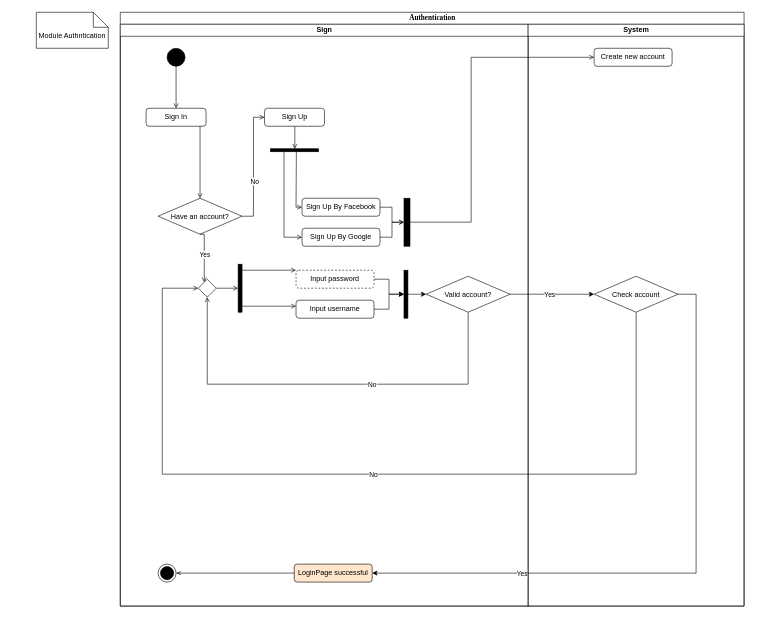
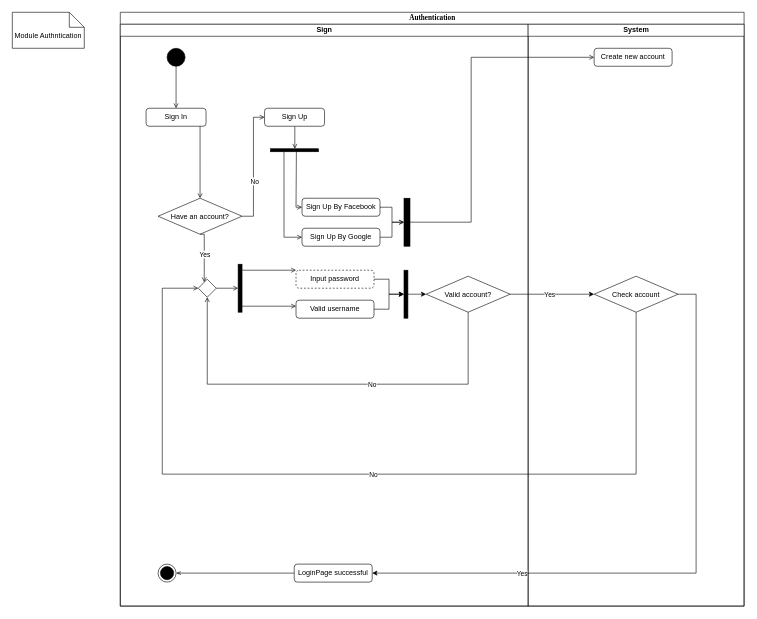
  <mxCell id="0" />
  <mxCell id="1" parent="0" />
  <mxCell id="2" value="Authentication" style="swimlane;html=1;childLayout=stackLayout;startSize=20;rounded=0;shadow=0;comic=0;labelBackgroundColor=none;strokeWidth=1;fontFamily=Verdana;fontSize=12;align=center;resizeWidth=1;resizeHeight=1;" parent="1" vertex="1"><mxGeometry x="200" y="20" width="1040" height="990" as="geometry" /></mxCell>
  <mxCell id="3" style="edgeStyle=elbowEdgeStyle;rounded=0;orthogonalLoop=1;jettySize=auto;html=1;endArrow=open;endFill=0;exitX=0.713;exitY=0.499;exitDx=0;exitDy=0;exitPerimeter=0;" edge="1" parent="2" source="18" target="42"><mxGeometry relative="1" as="geometry"><mxPoint x="543.88" y="381.47" as="sourcePoint" /><mxPoint x="480.0" y="435.53" as="targetPoint" /><Array as="points"><mxPoint x="585" y="230" /></Array></mxGeometry></mxCell>
  <mxCell id="4" value="Sign" style="swimlane;html=1;startSize=20;" parent="2" vertex="1"><mxGeometry y="20" width="680" height="970" as="geometry" /></mxCell>
  <mxCell id="5" style="edgeStyle=orthogonalEdgeStyle;rounded=0;orthogonalLoop=1;jettySize=auto;html=1;endArrow=open;endFill=0;" parent="4" source="6" edge="1"><mxGeometry relative="1" as="geometry"><mxPoint x="93" y="140" as="targetPoint" /></mxGeometry></mxCell>
  <mxCell id="6" value="" style="ellipse;fillColor=strokeColor;html=1;" parent="4" vertex="1"><mxGeometry x="78" y="40" width="30" height="30" as="geometry" /></mxCell>
  <mxCell id="7" value="Sign In" style="html=1;rounded=1;absoluteArcSize=1;arcSize=10;whiteSpace=wrap;" vertex="1" parent="4"><mxGeometry x="43" y="140" width="100" height="30" as="geometry" /></mxCell>
  <mxCell id="8" value="Have an account?" style="rhombus;" vertex="1" parent="4"><mxGeometry x="63" y="290" width="140" height="60" as="geometry" /></mxCell>
  <mxCell id="9" style="edgeStyle=elbowEdgeStyle;rounded=0;orthogonalLoop=1;jettySize=auto;html=1;endArrow=open;endFill=0;entryX=0.5;entryY=0;entryDx=0;entryDy=0;" edge="1" parent="4" source="7" target="8"><mxGeometry relative="1" as="geometry"><mxPoint x="163" y="160" as="sourcePoint" /><mxPoint x="163" y="230" as="targetPoint" /></mxGeometry></mxCell>
  <mxCell id="10" style="edgeStyle=elbowEdgeStyle;rounded=0;orthogonalLoop=1;jettySize=auto;html=1;endArrow=open;endFill=0;" edge="1" parent="4" source="8" target="15"><mxGeometry relative="1" as="geometry"><mxPoint x="193" y="220" as="sourcePoint" /><mxPoint x="273" y="230" as="targetPoint" /></mxGeometry></mxCell>
  <mxCell id="11" value="No" style="edgeLabel;html=1;align=center;verticalAlign=middle;resizable=0;points=[];" vertex="1" connectable="0" parent="10"><mxGeometry x="-0.233" y="-1" relative="1" as="geometry"><mxPoint as="offset" /></mxGeometry></mxCell>
  <mxCell id="12" style="edgeStyle=elbowEdgeStyle;rounded=0;orthogonalLoop=1;jettySize=auto;html=1;endArrow=open;endFill=0;exitX=0.841;exitY=0.72;exitDx=0;exitDy=0;exitPerimeter=0;" edge="1" parent="4" source="13" target="16"><mxGeometry relative="1" as="geometry"><mxPoint x="273" y="220" as="sourcePoint" /><Array as="points"><mxPoint x="273" y="280" /></Array></mxGeometry></mxCell>
  <mxCell id="13" value="" style="html=1;points=[];perimeter=orthogonalPerimeter;fillColor=strokeColor;rotation=90;" vertex="1" parent="4"><mxGeometry x="288" y="170" width="5" height="80" as="geometry" /></mxCell>
  <mxCell id="14" value="" style="edgeStyle=elbowEdgeStyle;rounded=0;orthogonalLoop=1;jettySize=auto;html=1;endArrow=open;endFill=0;" edge="1" parent="4" source="15" target="13"><mxGeometry relative="1" as="geometry" /></mxCell>
  <mxCell id="15" value="Sign Up" style="html=1;rounded=1;absoluteArcSize=1;arcSize=10;whiteSpace=wrap;" vertex="1" parent="4"><mxGeometry x="240.5" y="140" width="100" height="30" as="geometry" /></mxCell>
  <mxCell id="16" value="Sign Up By Google" style="html=1;rounded=1;absoluteArcSize=1;arcSize=10;whiteSpace=wrap;" vertex="1" parent="4"><mxGeometry x="303" y="340" width="130" height="30" as="geometry" /></mxCell>
  <mxCell id="17" value="Sign Up By Facebook" style="html=1;rounded=1;absoluteArcSize=1;arcSize=10;whiteSpace=wrap;" vertex="1" parent="4"><mxGeometry x="303" y="290" width="130" height="30" as="geometry" /></mxCell>
  <mxCell id="18" value="" style="html=1;points=[];perimeter=orthogonalPerimeter;fillColor=strokeColor;rotation=0;" vertex="1" parent="4"><mxGeometry x="473" y="290" width="10" height="80" as="geometry" /></mxCell>
  <mxCell id="19" style="edgeStyle=elbowEdgeStyle;rounded=0;orthogonalLoop=1;jettySize=auto;html=1;endArrow=open;endFill=0;" edge="1" parent="4" source="16" target="18"><mxGeometry relative="1" as="geometry"><mxPoint x="311" y="240" as="sourcePoint" /><mxPoint x="463" y="330" as="targetPoint" /></mxGeometry></mxCell>
  <mxCell id="20" style="edgeStyle=elbowEdgeStyle;rounded=0;orthogonalLoop=1;jettySize=auto;html=1;endArrow=open;endFill=0;" edge="1" parent="4" source="17" target="18"><mxGeometry relative="1" as="geometry"><mxPoint x="443" y="358" as="sourcePoint" /><mxPoint x="483" y="333" as="targetPoint" /></mxGeometry></mxCell>
  <mxCell id="21" style="edgeStyle=elbowEdgeStyle;rounded=0;orthogonalLoop=1;jettySize=auto;html=1;endArrow=open;endFill=0;exitX=0.794;exitY=0.461;exitDx=0;exitDy=0;exitPerimeter=0;entryX=0;entryY=0.5;entryDx=0;entryDy=0;" edge="1" parent="4" source="13" target="17"><mxGeometry relative="1" as="geometry"><mxPoint x="283" y="220" as="sourcePoint" /><mxPoint x="313" y="365" as="targetPoint" /><Array as="points"><mxPoint x="293" y="290" /></Array></mxGeometry></mxCell>
  <mxCell id="22" style="edgeStyle=elbowEdgeStyle;rounded=0;orthogonalLoop=1;jettySize=auto;html=1;endArrow=open;endFill=0;exitX=0.5;exitY=1;exitDx=0;exitDy=0;" edge="1" parent="4" source="8" target="37"><mxGeometry relative="1" as="geometry"><mxPoint x="132.98" y="360" as="sourcePoint" /><mxPoint x="132.98" y="480" as="targetPoint" /><Array as="points"><mxPoint x="140" y="410" /></Array></mxGeometry></mxCell>
  <mxCell id="23" value="Yes" style="edgeLabel;html=1;align=center;verticalAlign=middle;resizable=0;points=[];" vertex="1" connectable="0" parent="22"><mxGeometry x="-0.081" relative="1" as="geometry"><mxPoint as="offset" /></mxGeometry></mxCell>
  <mxCell id="24" value="" style="html=1;points=[];perimeter=orthogonalPerimeter;fillColor=strokeColor;rotation=0;" vertex="1" parent="4"><mxGeometry x="196.45" y="400" width="6.55" height="80" as="geometry" /></mxCell>
  <mxCell id="25" style="edgeStyle=elbowEdgeStyle;rounded=0;orthogonalLoop=1;jettySize=auto;html=1;" edge="1" parent="4" source="26" target="30"><mxGeometry relative="1" as="geometry" /></mxCell>
- <mxCell id="26" value="Input username" style="html=1;rounded=1;absoluteArcSize=1;arcSize=10;whiteSpace=wrap;" vertex="1" parent="4"><mxGeometry x="293" y="460" width="130" height="30" as="geometry" /></mxCell>
+ <mxCell id="26" value="Valid username" style="html=1;rounded=1;absoluteArcSize=1;arcSize=10;whiteSpace=wrap;" vertex="1" parent="4"><mxGeometry x="293" y="460" width="130" height="30" as="geometry" /></mxCell>
  <mxCell id="27" value="Input password" style="html=1;rounded=1;absoluteArcSize=1;arcSize=10;whiteSpace=wrap;dashed=1;" vertex="1" parent="4"><mxGeometry x="293" y="410" width="130" height="30" as="geometry" /></mxCell>
  <mxCell id="28" style="edgeStyle=elbowEdgeStyle;rounded=0;orthogonalLoop=1;jettySize=auto;html=1;endArrow=open;endFill=0;elbow=vertical;" edge="1" parent="4" source="24" target="26"><mxGeometry relative="1" as="geometry"><mxPoint x="163" y="420" as="sourcePoint" /><mxPoint x="163" y="494" as="targetPoint" /><Array as="points"><mxPoint x="280" y="470" /></Array></mxGeometry></mxCell>
  <mxCell id="29" style="edgeStyle=elbowEdgeStyle;rounded=0;orthogonalLoop=1;jettySize=auto;html=1;endArrow=open;endFill=0;elbow=vertical;" edge="1" parent="4" source="24" target="27"><mxGeometry relative="1" as="geometry"><mxPoint x="143" y="440" as="sourcePoint" /><mxPoint x="323" y="460" as="targetPoint" /><Array as="points"><mxPoint x="280" y="410" /></Array></mxGeometry></mxCell>
  <mxCell id="30" value="" style="html=1;points=[];perimeter=orthogonalPerimeter;fillColor=strokeColor;rotation=0;" vertex="1" parent="4"><mxGeometry x="473" y="410" width="6.55" height="80" as="geometry" /></mxCell>
  <mxCell id="31" style="edgeStyle=elbowEdgeStyle;rounded=0;orthogonalLoop=1;jettySize=auto;html=1;" edge="1" parent="4" source="27" target="30"><mxGeometry relative="1" as="geometry" /></mxCell>
  <mxCell id="32" value="Valid account?" style="rhombus;" vertex="1" parent="4"><mxGeometry x="510" y="420" width="140" height="60" as="geometry" /></mxCell>
  <mxCell id="33" value="" style="edgeStyle=elbowEdgeStyle;rounded=0;orthogonalLoop=1;jettySize=auto;html=1;entryX=0;entryY=0.5;entryDx=0;entryDy=0;" edge="1" parent="4" source="30" target="32"><mxGeometry relative="1" as="geometry" /></mxCell>
  <mxCell id="34" value="" style="edgeStyle=orthogonalEdgeStyle;rounded=0;orthogonalLoop=1;jettySize=auto;html=1;endArrow=open;endFill=0;exitX=0.5;exitY=1;exitDx=0;exitDy=0;elbow=vertical;" edge="1" parent="4" source="32" target="37"><mxGeometry relative="1" as="geometry"><mxPoint x="193" y="620" as="targetPoint" /><Array as="points"><mxPoint x="580" y="600" /><mxPoint x="145" y="600" /></Array></mxGeometry></mxCell>
  <mxCell id="35" value="No" style="edgeLabel;html=1;align=center;verticalAlign=middle;resizable=0;points=[];" vertex="1" connectable="0" parent="34"><mxGeometry x="-0.58" relative="1" as="geometry"><mxPoint x="-134" as="offset" /></mxGeometry></mxCell>
  <mxCell id="36" style="edgeStyle=elbowEdgeStyle;rounded=0;orthogonalLoop=1;jettySize=auto;html=1;endArrow=open;endFill=0;" edge="1" parent="4" source="37" target="24"><mxGeometry relative="1" as="geometry" /></mxCell>
  <mxCell id="37" value="" style="rhombus;" vertex="1" parent="4"><mxGeometry x="130" y="425" width="30" height="30" as="geometry" /></mxCell>
  <mxCell id="38" value="" style="ellipse;html=1;shape=endState;fillColor=strokeColor;" vertex="1" parent="4"><mxGeometry x="63" y="900" width="30" height="30" as="geometry" /></mxCell>
  <mxCell id="39" style="edgeStyle=elbowEdgeStyle;rounded=0;orthogonalLoop=1;jettySize=auto;html=1;endArrow=openThin;endFill=0;" edge="1" parent="4" source="40" target="38"><mxGeometry relative="1" as="geometry" /></mxCell>
- <mxCell id="40" value="LoginPage successful" style="html=1;rounded=1;absoluteArcSize=1;arcSize=10;whiteSpace=wrap;fillColor=#ffe6cc;" vertex="1" parent="4"><mxGeometry x="290" y="900" width="130" height="30" as="geometry" /></mxCell>
+ <mxCell id="40" value="LoginPage successful" style="html=1;rounded=1;absoluteArcSize=1;arcSize=10;whiteSpace=wrap;" vertex="1" parent="4"><mxGeometry x="290" y="900" width="130" height="30" as="geometry" /></mxCell>
  <mxCell id="41" value="System" style="swimlane;html=1;startSize=20;" parent="2" vertex="1"><mxGeometry x="680" y="20" width="360" height="970" as="geometry" /></mxCell>
  <mxCell id="42" value="Create new account" style="html=1;rounded=1;absoluteArcSize=1;arcSize=10;whiteSpace=wrap;" vertex="1" parent="41"><mxGeometry x="110" y="40" width="130" height="30" as="geometry" /></mxCell>
  <mxCell id="43" value="Check account" style="rhombus;" vertex="1" parent="41"><mxGeometry x="110" y="420" width="140" height="60" as="geometry" /></mxCell>
  <mxCell id="44" value="" style="edgeStyle=elbowEdgeStyle;rounded=0;orthogonalLoop=1;jettySize=auto;html=1;entryX=0;entryY=0.5;entryDx=0;entryDy=0;elbow=horizontal;" edge="1" parent="2" source="32" target="43"><mxGeometry relative="1" as="geometry"><mxPoint x="760.0" y="470" as="targetPoint" /></mxGeometry></mxCell>
  <mxCell id="45" value="Yes" style="edgeLabel;html=1;align=center;verticalAlign=middle;resizable=0;points=[];" vertex="1" connectable="0" parent="44"><mxGeometry x="-0.071" relative="1" as="geometry"><mxPoint as="offset" /></mxGeometry></mxCell>
  <mxCell id="46" style="edgeStyle=orthogonalEdgeStyle;rounded=0;orthogonalLoop=1;jettySize=auto;html=1;entryX=0;entryY=0.5;entryDx=0;entryDy=0;endArrow=open;endFill=0;" edge="1" parent="2" source="43" target="37"><mxGeometry relative="1" as="geometry"><mxPoint x="90" y="500" as="targetPoint" /><Array as="points"><mxPoint x="860" y="770" /><mxPoint x="70" y="770" /><mxPoint x="70" y="460" /></Array></mxGeometry></mxCell>
  <mxCell id="47" value="No" style="edgeLabel;html=1;align=center;verticalAlign=middle;resizable=0;points=[];" vertex="1" connectable="0" parent="46"><mxGeometry x="-0.008" relative="1" as="geometry"><mxPoint as="offset" /></mxGeometry></mxCell>
  <mxCell id="48" style="edgeStyle=orthogonalEdgeStyle;rounded=0;orthogonalLoop=1;jettySize=auto;html=1;" edge="1" parent="2" source="43" target="40"><mxGeometry relative="1" as="geometry"><Array as="points"><mxPoint x="960" y="470" /><mxPoint x="960" y="935" /><mxPoint x="306" y="935" /></Array></mxGeometry></mxCell>
  <mxCell id="49" value="Yes" style="edgeLabel;html=1;align=center;verticalAlign=middle;resizable=0;points=[];" vertex="1" connectable="0" parent="48"><mxGeometry x="0.519" y="1" relative="1" as="geometry"><mxPoint as="offset" /></mxGeometry></mxCell>
- <mxCell id="50" value="Module Authntication" style="shape=note2;boundedLbl=1;whiteSpace=wrap;html=1;size=25;verticalAlign=top;align=center;" vertex="1" parent="1"><mxGeometry x="60" y="20" width="120" height="60" as="geometry" /></mxCell>
+ <mxCell id="50" value="Module Authntication" style="shape=note2;boundedLbl=1;whiteSpace=wrap;html=1;size=25;verticalAlign=top;align=center;" vertex="1" parent="1"><mxGeometry x="20" y="20" width="120" height="60" as="geometry" /></mxCell>
